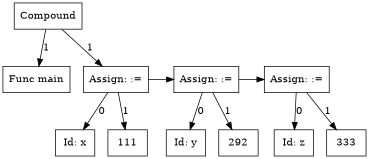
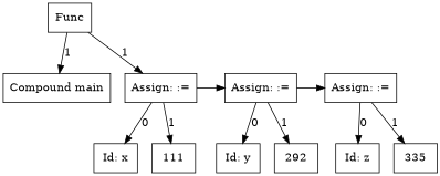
  digraph {
    node [shape=box]
-   n1 [label="Func main"]
-   n2 [label=Compound]
+   n1 [label="Compound main"]
+   n2 [label=Func]
    n3 [label="Assign: :="]
    n4 [label="Id: x"]
    n5 [label=111]
    n6 [label="Assign: :="]
    n7 [label="Assign: :="]
    n8 [label="Id: y"]
    n9 [label=292]
    n10 [label="Id: z"]
-   n11 [label=333]
+   n11 [label=335]
    subgraph sub_1 {
      rankdir=TB
      n1
      n2
    }
    subgraph sub_2 {
      ordering=out
      rank=same
      rankdir=LR
      n2
    }
    subgraph sub_3 {
      ordering=out
      rank=same
      rankdir=LR
      n3
    }
    subgraph sub_4 {
      rankdir=TB
      n2
      n3
    }
    subgraph sub_5 {
      ordering=out
      rank=same
      rankdir=LR
      n4
      n5
    }
    subgraph sub_6 {
      rankdir=TB
      n3
      n4
      n5
    }
    subgraph sub_7 {
      rank=same
      rankdir=LR
      n3
      n6
      n7
    }
    subgraph sub_8 {
      rankdir=LR
      n3
      n6
      n7
    }
    subgraph sub_9 {
      ordering=out
      rank=same
      rankdir=LR
      n8
      n9
    }
    subgraph sub_10 {
      rankdir=TB
      n6
      n8
      n9
    }
    subgraph sub_11 {
      ordering=out
      rank=same
      rankdir=LR
      n10
      n11
    }
    subgraph sub_12 {
      rankdir=TB
      n7
      n10
      n11
    }
    n2 -> n1 [label=1]
    n2 -> n3 [label=1]
    n3 -> n4 [label=0]
    n3 -> n5 [label=1]
    n3 -> n6
    n6 -> n7
    n6 -> n8 [label=0]
    n6 -> n9 [label=1]
    n7 -> n10 [label=0]
    n7 -> n11 [label=1]
  }
